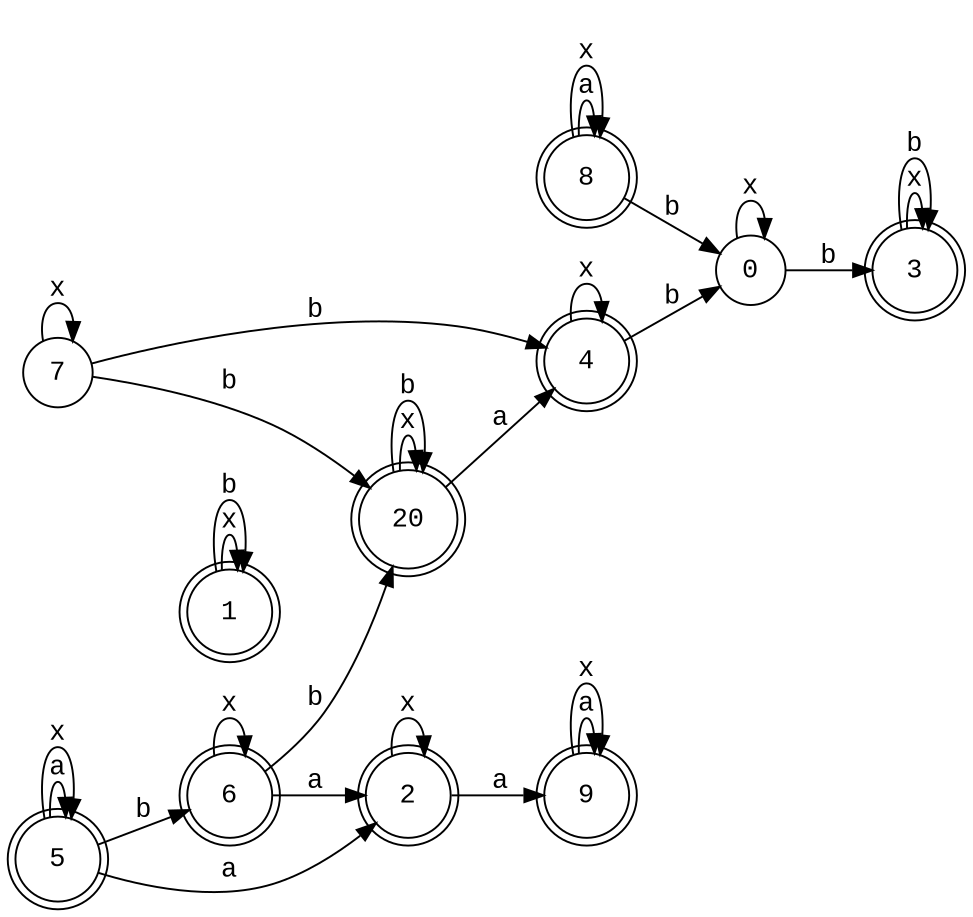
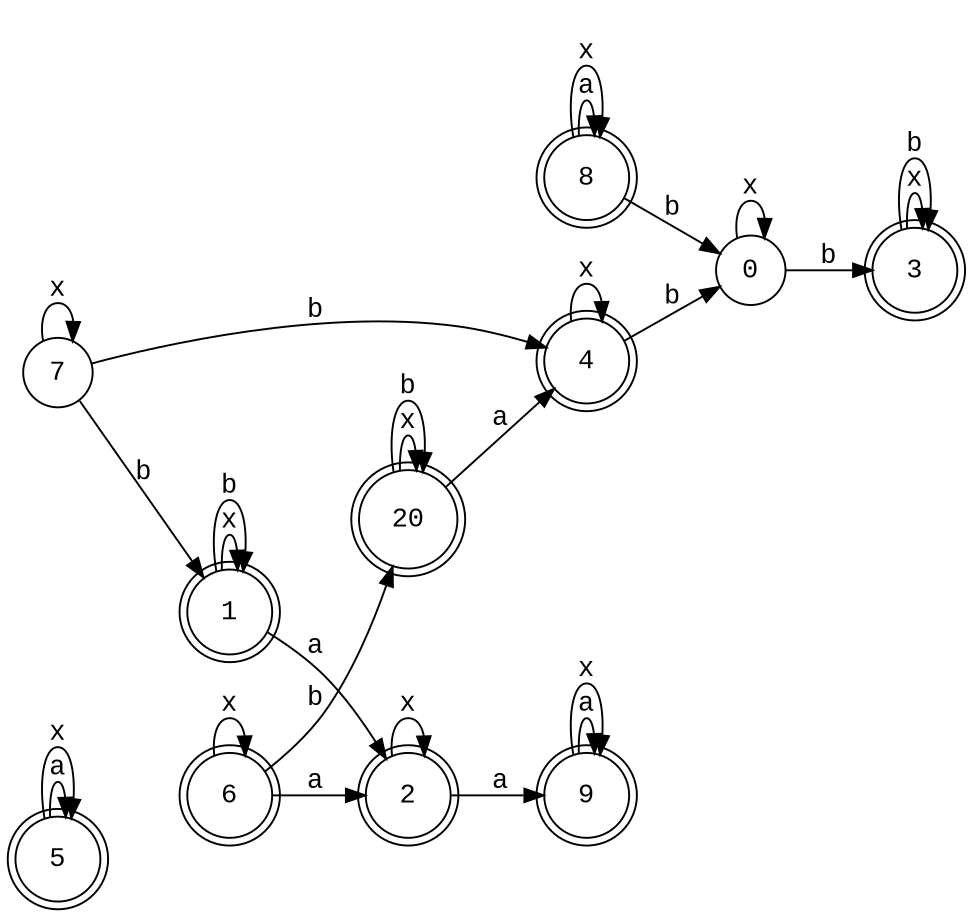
  digraph {
    fontname="Liberation Mono"
    rankdir=LR
    node [fontname="Liberation Mono" shape=doublecircle]
    edge [fontname="Liberation Mono"]
    0 [shape=circle]
    3
    8
    1
    2
    9
    4
    5
    6
    n10 [label=20]
    7 [shape=circle]
    0 -> 0 [label=x]
    0 -> 3 [label=b]
    3 -> 3 [label=x]
    3 -> 3 [label=b]
    8 -> 0 [label=b]
    8 -> 8 [label=a]
    8 -> 8 [label=x]
    1 -> 1 [label=x]
    1 -> 1 [label=b]
-   5 -> 2 [label=a]
+   1 -> 2 [label=a]
    2 -> 2 [label=x]
    2 -> 9 [label=a]
    9 -> 9 [label=a]
    9 -> 9 [label=x]
    4 -> 0 [label=b]
    4 -> 4 [label=x]
    5 -> 5 [label=a]
    5 -> 5 [label=x]
-   5 -> 6 [label=b]
    6 -> 2 [label=a]
    6 -> 6 [label=x]
    6 -> n10 [label=b]
    n10 -> 4 [label=a]
    n10 -> n10 [label=x]
    n10 -> n10 [label=b]
-   7 -> n10 [label=b]
+   7 -> 1 [label=b]
    7 -> 4 [label=b]
    7 -> 7 [label=x]
  }
